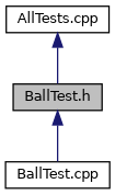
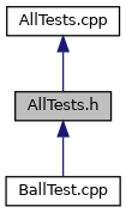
  digraph {
    node [color=black fillcolor=white fontname=Helvetica fontsize=10 shape=record style=filled]
    edge [color=midnightblue dir=back fontname=Helvetica fontsize=10 labelfontname=Helvetica labelfontsize=10 style=solid]
-   n1 [fillcolor=grey75 fontcolor=black height=0.2 label="BallTest.h" width=0.4]
+   n1 [fillcolor=grey75 fontcolor=black height=0.2 label="AllTests.h" width=0.4]
    n2 [height=0.2 label="BallTest.cpp" width=0.4]
    n3 [height=0.2 label="AllTests.cpp" width=0.4]
    n1 -> n2
    n3 -> n1
  }
